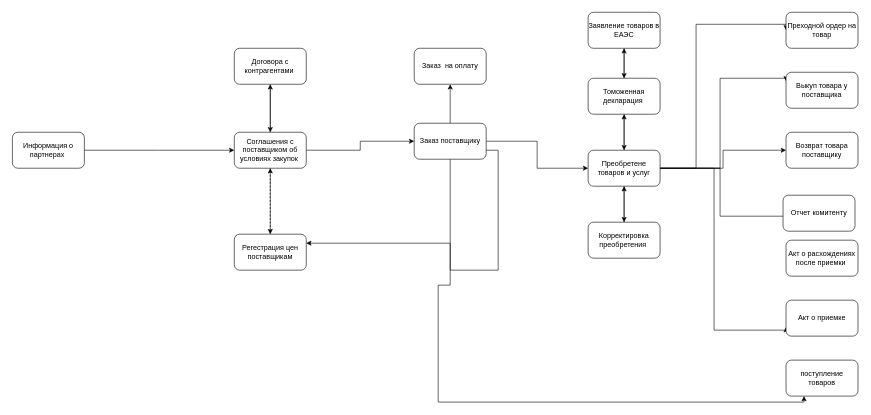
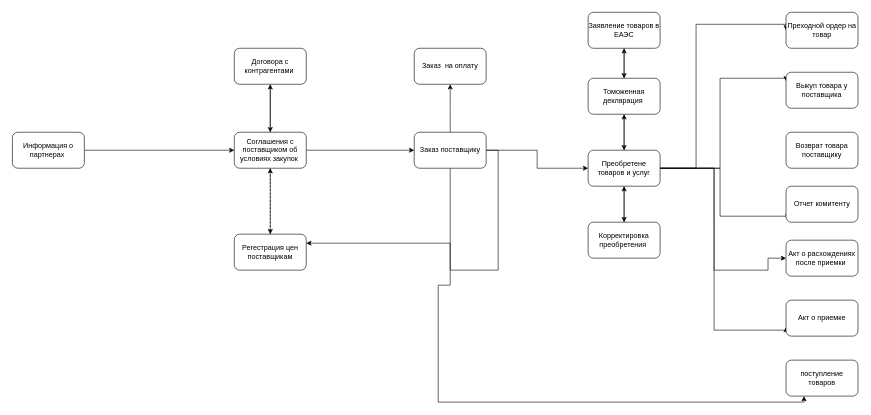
  <mxCell id="0" />
  <mxCell id="1" parent="0" />
  <mxCell id="2" style="edgeStyle=orthogonalEdgeStyle;rounded=0;orthogonalLoop=1;jettySize=auto;html=1;" edge="1" parent="1" source="3"><mxGeometry relative="1" as="geometry"><mxPoint x="390" y="250" as="targetPoint" /></mxGeometry></mxCell>
  <mxCell id="3" value="Информация о партнерах&amp;nbsp;" style="rounded=1;whiteSpace=wrap;html=1;" vertex="1" parent="1"><mxGeometry x="20" y="220" width="120" height="60" as="geometry" /></mxCell>
  <mxCell id="4" style="edgeStyle=orthogonalEdgeStyle;rounded=0;orthogonalLoop=1;jettySize=auto;html=1;" edge="1" parent="1" source="7"><mxGeometry relative="1" as="geometry"><mxPoint x="450" y="390" as="targetPoint" /></mxGeometry></mxCell>
  <mxCell id="5" style="edgeStyle=orthogonalEdgeStyle;rounded=0;orthogonalLoop=1;jettySize=auto;html=1;entryX=0.5;entryY=1;entryDx=0;entryDy=0;" edge="1" parent="1" source="7" target="9"><mxGeometry relative="1" as="geometry" /></mxCell>
  <mxCell id="6" style="edgeStyle=orthogonalEdgeStyle;rounded=0;orthogonalLoop=1;jettySize=auto;html=1;entryX=0;entryY=0.5;entryDx=0;entryDy=0;" edge="1" parent="1" source="7" target="16"><mxGeometry relative="1" as="geometry"><mxPoint x="680" y="250" as="targetPoint" /></mxGeometry></mxCell>
  <mxCell id="7" value="Соглашения с поставщиком об условиях закупок&amp;nbsp;" style="rounded=1;whiteSpace=wrap;html=1;" vertex="1" parent="1"><mxGeometry x="390" y="220" width="120" height="60" as="geometry" /></mxCell>
  <mxCell id="8" style="edgeStyle=orthogonalEdgeStyle;rounded=0;orthogonalLoop=1;jettySize=auto;html=1;" edge="1" parent="1" source="9" target="7"><mxGeometry relative="1" as="geometry" /></mxCell>
  <mxCell id="9" value="Договора с контрагентами&amp;nbsp;&lt;br&gt;" style="rounded=1;whiteSpace=wrap;html=1;" vertex="1" parent="1"><mxGeometry x="390" y="80" width="120" height="60" as="geometry" /></mxCell>
  <mxCell id="10" style="edgeStyle=orthogonalEdgeStyle;rounded=0;orthogonalLoop=1;jettySize=auto;html=1;entryX=0.5;entryY=1;entryDx=0;entryDy=0;dashed=1;" edge="1" parent="1" source="11" target="7"><mxGeometry relative="1" as="geometry" /></mxCell>
  <mxCell id="11" value="Регестрация цен поставщикам" style="rounded=1;whiteSpace=wrap;html=1;" vertex="1" parent="1"><mxGeometry x="390" y="390" width="120" height="60" as="geometry" /></mxCell>
  <mxCell id="12" style="edgeStyle=orthogonalEdgeStyle;rounded=0;orthogonalLoop=1;jettySize=auto;html=1;" edge="1" parent="1" source="16"><mxGeometry relative="1" as="geometry"><mxPoint x="750" y="140" as="targetPoint" /></mxGeometry></mxCell>
  <mxCell id="13" style="edgeStyle=orthogonalEdgeStyle;rounded=0;orthogonalLoop=1;jettySize=auto;html=1;entryX=1;entryY=0.25;entryDx=0;entryDy=0;" edge="1" parent="1" source="16" target="11"><mxGeometry relative="1" as="geometry"><mxPoint x="750" y="450" as="targetPoint" /><Array as="points"><mxPoint x="830" y="250" /><mxPoint x="830" y="450" /><mxPoint x="750" y="450" /><mxPoint x="750" y="405" /></Array></mxGeometry></mxCell>
  <mxCell id="14" style="edgeStyle=orthogonalEdgeStyle;rounded=0;orthogonalLoop=1;jettySize=auto;html=1;entryX=0;entryY=0.5;entryDx=0;entryDy=0;" edge="1" parent="1" source="16" target="31"><mxGeometry relative="1" as="geometry" /></mxCell>
  <mxCell id="15" style="edgeStyle=orthogonalEdgeStyle;rounded=0;orthogonalLoop=1;jettySize=auto;html=1;entryX=0.25;entryY=1;entryDx=0;entryDy=0;" edge="1" parent="1" source="16" target="40"><mxGeometry relative="1" as="geometry"><mxPoint x="760" y="670" as="targetPoint" /><Array as="points"><mxPoint x="750" y="475" /><mxPoint x="730" y="475" /><mxPoint x="730" y="670" /><mxPoint x="1340" y="670" /></Array></mxGeometry></mxCell>
- <mxCell id="16" value="Заказ поставщику" style="rounded=1;whiteSpace=wrap;html=1;" vertex="1" parent="1"><mxGeometry x="690" y="205" width="120" height="60" as="geometry" /></mxCell>
+ <mxCell id="16" value="Заказ поставщику" style="rounded=1;whiteSpace=wrap;html=1;" vertex="1" parent="1"><mxGeometry x="690" y="220" width="120" height="60" as="geometry" /></mxCell>
  <mxCell id="17" value="Заказ&amp;nbsp; на оплату" style="rounded=1;whiteSpace=wrap;html=1;" vertex="1" parent="1"><mxGeometry x="690" y="80" width="120" height="60" as="geometry" /></mxCell>
  <mxCell id="18" style="edgeStyle=orthogonalEdgeStyle;rounded=0;orthogonalLoop=1;jettySize=auto;html=1;entryX=0.5;entryY=0;entryDx=0;entryDy=0;" edge="1" parent="1" source="19" target="22"><mxGeometry relative="1" as="geometry" /></mxCell>
  <mxCell id="19" value="Заявление товаров в ЕАЭС" style="rounded=1;whiteSpace=wrap;html=1;" vertex="1" parent="1"><mxGeometry x="980" y="20" width="120" height="60" as="geometry" /></mxCell>
  <mxCell id="20" style="edgeStyle=orthogonalEdgeStyle;rounded=0;orthogonalLoop=1;jettySize=auto;html=1;entryX=0.5;entryY=0;entryDx=0;entryDy=0;" edge="1" parent="1" source="22" target="31"><mxGeometry relative="1" as="geometry" /></mxCell>
  <mxCell id="21" style="edgeStyle=orthogonalEdgeStyle;rounded=0;orthogonalLoop=1;jettySize=auto;html=1;entryX=0.5;entryY=1;entryDx=0;entryDy=0;" edge="1" parent="1" source="22" target="19"><mxGeometry relative="1" as="geometry" /></mxCell>
  <mxCell id="22" value="Томоженная декларация&amp;nbsp;" style="rounded=1;whiteSpace=wrap;html=1;" vertex="1" parent="1"><mxGeometry x="980" y="130" width="120" height="60" as="geometry" /></mxCell>
  <mxCell id="23" style="edgeStyle=orthogonalEdgeStyle;rounded=0;orthogonalLoop=1;jettySize=auto;html=1;" edge="1" parent="1" source="31" target="33"><mxGeometry relative="1" as="geometry" /></mxCell>
  <mxCell id="24" style="edgeStyle=orthogonalEdgeStyle;rounded=0;orthogonalLoop=1;jettySize=auto;html=1;entryX=0.5;entryY=1;entryDx=0;entryDy=0;" edge="1" parent="1" source="31" target="22"><mxGeometry relative="1" as="geometry" /></mxCell>
  <mxCell id="25" style="edgeStyle=orthogonalEdgeStyle;rounded=0;orthogonalLoop=1;jettySize=auto;html=1;entryX=0;entryY=0.5;entryDx=0;entryDy=0;" edge="1" parent="1" source="31" target="34"><mxGeometry relative="1" as="geometry"><mxPoint x="1180" y="40" as="targetPoint" /><Array as="points"><mxPoint x="1160" y="280" /><mxPoint x="1160" y="40" /><mxPoint x="1310" y="40" /></Array></mxGeometry></mxCell>
  <mxCell id="26" style="edgeStyle=orthogonalEdgeStyle;rounded=0;orthogonalLoop=1;jettySize=auto;html=1;entryX=0;entryY=0.25;entryDx=0;entryDy=0;" edge="1" parent="1" source="31" target="35"><mxGeometry relative="1" as="geometry"><mxPoint x="1220" y="130" as="targetPoint" /><Array as="points"><mxPoint x="1200" y="280" /><mxPoint x="1200" y="130" /><mxPoint x="1310" y="130" /></Array></mxGeometry></mxCell>
- <mxCell id="27" style="edgeStyle=orthogonalEdgeStyle;rounded=0;orthogonalLoop=1;jettySize=auto;html=1;entryX=0;entryY=0.5;entryDx=0;entryDy=0;" edge="1" parent="1" source="31" target="36"><mxGeometry relative="1" as="geometry" /></mxCell>
  <mxCell id="28" style="edgeStyle=orthogonalEdgeStyle;rounded=0;orthogonalLoop=1;jettySize=auto;html=1;entryX=0;entryY=0.75;entryDx=0;entryDy=0;endArrow=none;" edge="1" parent="1" source="31" target="37"><mxGeometry relative="1" as="geometry"><mxPoint x="1220" y="360" as="targetPoint" /><Array as="points"><mxPoint x="1200" y="280" /><mxPoint x="1200" y="360" /><mxPoint x="1310" y="360" /></Array></mxGeometry></mxCell>
+ <mxCell id="29" style="edgeStyle=orthogonalEdgeStyle;rounded=0;orthogonalLoop=1;jettySize=auto;html=1;entryX=0;entryY=0.5;entryDx=0;entryDy=0;" edge="1" parent="1" source="31" target="38"><mxGeometry relative="1" as="geometry"><mxPoint x="1200" y="450" as="targetPoint" /><Array as="points"><mxPoint x="1190" y="280" /><mxPoint x="1190" y="450" /><mxPoint x="1280" y="450" /><mxPoint x="1280" y="430" /></Array></mxGeometry></mxCell>
  <mxCell id="30" style="edgeStyle=orthogonalEdgeStyle;rounded=0;orthogonalLoop=1;jettySize=auto;html=1;entryX=0;entryY=0.75;entryDx=0;entryDy=0;" edge="1" parent="1" source="31" target="39"><mxGeometry relative="1" as="geometry"><mxPoint x="1200" y="550" as="targetPoint" /><Array as="points"><mxPoint x="1190" y="280" /><mxPoint x="1190" y="550" /><mxPoint x="1310" y="550" /></Array></mxGeometry></mxCell>
  <mxCell id="31" value="Преобретене товаров и услуг" style="rounded=1;whiteSpace=wrap;html=1;" vertex="1" parent="1"><mxGeometry x="980" y="250" width="120" height="60" as="geometry" /></mxCell>
  <mxCell id="32" style="edgeStyle=orthogonalEdgeStyle;rounded=0;orthogonalLoop=1;jettySize=auto;html=1;entryX=0.5;entryY=1;entryDx=0;entryDy=0;" edge="1" parent="1" source="33" target="31"><mxGeometry relative="1" as="geometry" /></mxCell>
  <mxCell id="33" value="Корректировка преобретения&amp;nbsp;" style="rounded=1;whiteSpace=wrap;html=1;" vertex="1" parent="1"><mxGeometry x="980" y="370" width="120" height="60" as="geometry" /></mxCell>
  <mxCell id="34" value="Преходной ордер на товар" style="rounded=1;whiteSpace=wrap;html=1;" vertex="1" parent="1"><mxGeometry x="1310" y="20" width="120" height="60" as="geometry" /></mxCell>
  <mxCell id="35" value="Выкуп товара у поставщика" style="rounded=1;whiteSpace=wrap;html=1;" vertex="1" parent="1"><mxGeometry x="1310" y="120" width="120" height="60" as="geometry" /></mxCell>
  <mxCell id="36" value="Возврат товара поставщику" style="rounded=1;whiteSpace=wrap;html=1;" vertex="1" parent="1"><mxGeometry x="1310" y="220" width="120" height="60" as="geometry" /></mxCell>
- <mxCell id="37" value="Отчет комитенту" style="rounded=1;whiteSpace=wrap;html=1;" vertex="1" parent="1"><mxGeometry x="1305" y="325" width="120" height="60" as="geometry" /></mxCell>
+ <mxCell id="37" value="Отчет комитенту" style="rounded=1;whiteSpace=wrap;html=1;" vertex="1" parent="1"><mxGeometry x="1310" y="310" width="120" height="60" as="geometry" /></mxCell>
  <mxCell id="38" value="Акт о расхождениях после приемки&amp;nbsp;" style="rounded=1;whiteSpace=wrap;html=1;" vertex="1" parent="1"><mxGeometry x="1310" y="400" width="120" height="60" as="geometry" /></mxCell>
  <mxCell id="39" value="Акт о приемке" style="rounded=1;whiteSpace=wrap;html=1;" vertex="1" parent="1"><mxGeometry x="1310" y="500" width="120" height="60" as="geometry" /></mxCell>
  <mxCell id="40" value="поступление товаров" style="rounded=1;whiteSpace=wrap;html=1;" vertex="1" parent="1"><mxGeometry x="1310" y="600" width="120" height="60" as="geometry" /></mxCell>
